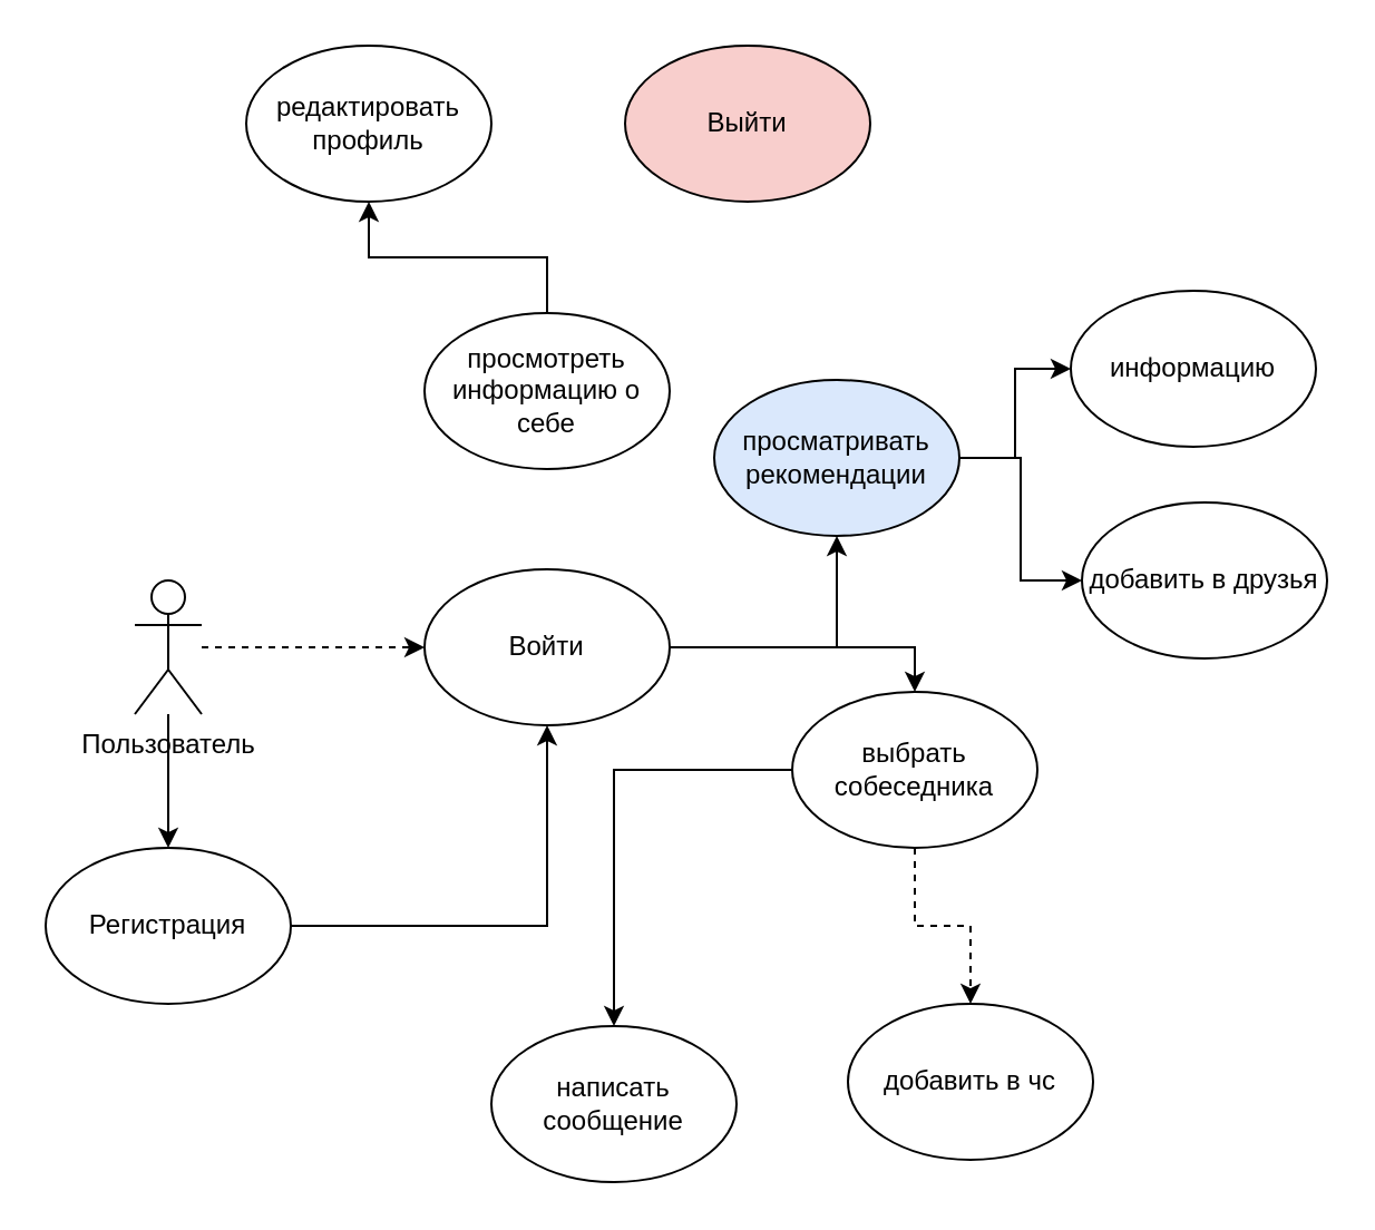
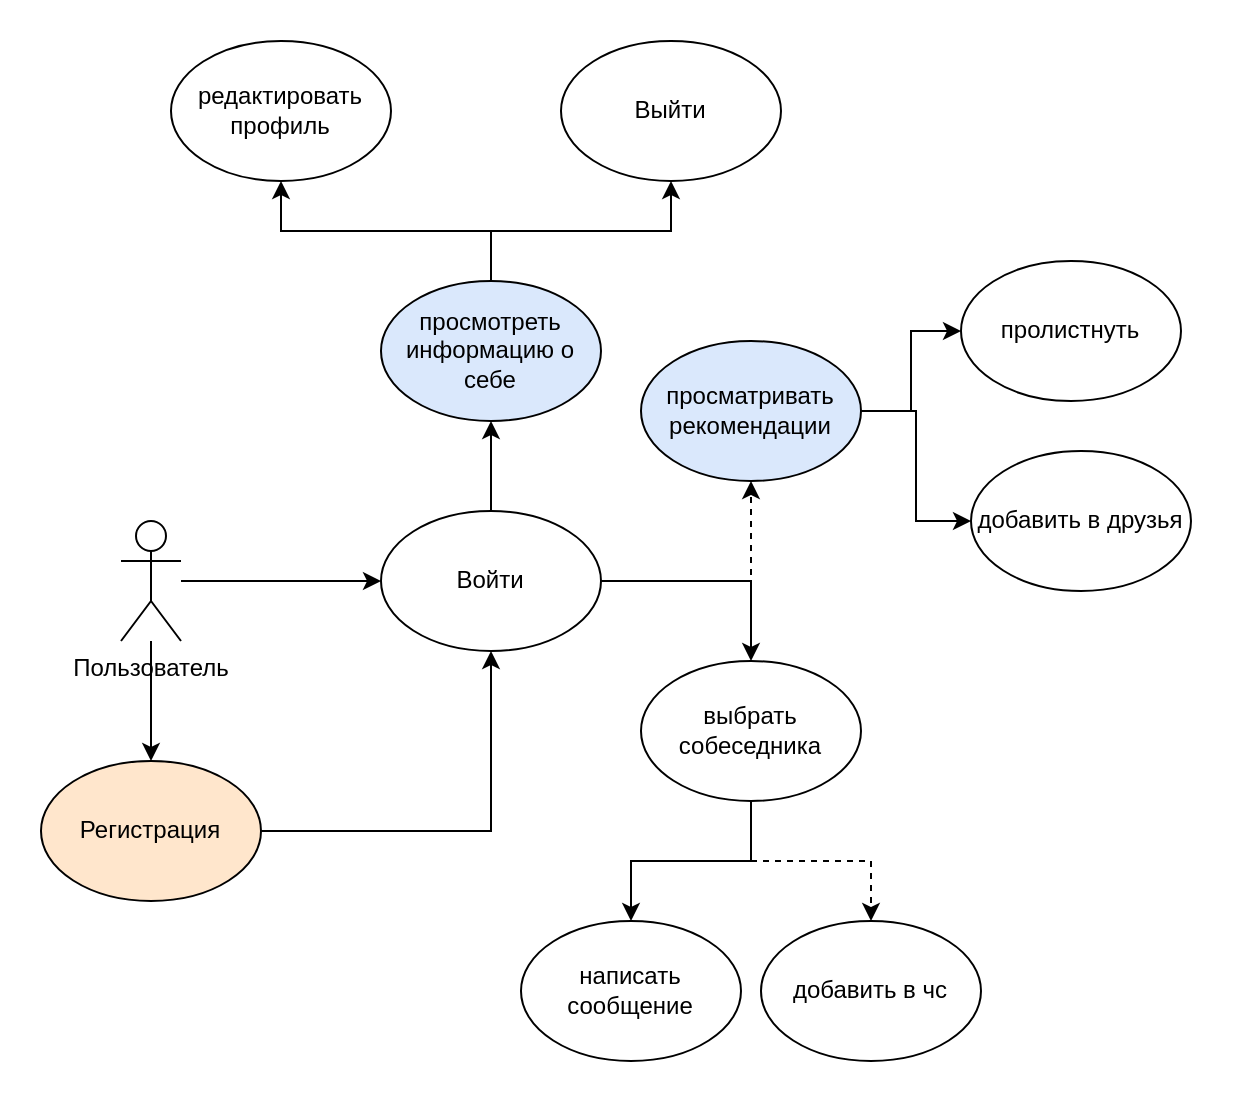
  <mxCell id="0" />
  <mxCell id="1" parent="0" />
  <mxCell id="2" style="edgeStyle=orthogonalEdgeStyle;rounded=0;orthogonalLoop=1;jettySize=auto;html=1;" edge="1" parent="1" source="4" target="10"><mxGeometry relative="1" as="geometry" /></mxCell>
- <mxCell id="3" style="edgeStyle=orthogonalEdgeStyle;rounded=0;orthogonalLoop=1;jettySize=auto;html=1;dashed=1;" edge="1" parent="1" source="4" target="8"><mxGeometry relative="1" as="geometry" /></mxCell>
+ <mxCell id="3" style="edgeStyle=orthogonalEdgeStyle;rounded=0;orthogonalLoop=1;jettySize=auto;html=1;" edge="1" parent="1" source="4" target="8"><mxGeometry relative="1" as="geometry" /></mxCell>
  <mxCell id="4" value="Пользователь&lt;br&gt;" style="shape=umlActor;verticalLabelPosition=bottom;verticalAlign=top;html=1;outlineConnect=0;" vertex="1" parent="1"><mxGeometry x="60" y="260" width="30" height="60" as="geometry" /></mxCell>
  <mxCell id="5" style="edgeStyle=orthogonalEdgeStyle;rounded=0;orthogonalLoop=1;jettySize=auto;html=1;entryX=0.5;entryY=0;entryDx=0;entryDy=0;" edge="1" parent="1" source="8" target="15"><mxGeometry relative="1" as="geometry" /></mxCell>
- <mxCell id="6" style="edgeStyle=orthogonalEdgeStyle;rounded=0;orthogonalLoop=1;jettySize=auto;html=1;" edge="1" parent="1" source="8" target="20"><mxGeometry relative="1" as="geometry" /></mxCell>
+ <mxCell id="6" style="edgeStyle=orthogonalEdgeStyle;rounded=0;orthogonalLoop=1;jettySize=auto;html=1;dashed=1;" edge="1" parent="1" source="8" target="20"><mxGeometry relative="1" as="geometry" /></mxCell>
+ <mxCell id="7" style="edgeStyle=orthogonalEdgeStyle;rounded=0;orthogonalLoop=1;jettySize=auto;html=1;entryX=0.5;entryY=1;entryDx=0;entryDy=0;" edge="1" parent="1" source="8" target="25"><mxGeometry relative="1" as="geometry" /></mxCell>
  <mxCell id="8" value="Войти" style="ellipse;whiteSpace=wrap;html=1;" vertex="1" parent="1"><mxGeometry x="190" y="255" width="110" height="70" as="geometry" /></mxCell>
  <mxCell id="9" style="edgeStyle=orthogonalEdgeStyle;rounded=0;orthogonalLoop=1;jettySize=auto;html=1;entryX=0.5;entryY=1;entryDx=0;entryDy=0;" edge="1" parent="1" source="10" target="8"><mxGeometry relative="1" as="geometry" /></mxCell>
- <mxCell id="10" value="Регистрация" style="ellipse;whiteSpace=wrap;html=1;" vertex="1" parent="1"><mxGeometry x="20" y="380" width="110" height="70" as="geometry" /></mxCell>
- <mxCell id="11" value="Выйти" style="ellipse;whiteSpace=wrap;html=1;fillColor=#f8cecc;" vertex="1" parent="1"><mxGeometry x="280" y="20" width="110" height="70" as="geometry" /></mxCell>
- <mxCell id="12" value="написать сообщение" style="ellipse;whiteSpace=wrap;html=1;" vertex="1" parent="1"><mxGeometry x="220" y="460" width="110" height="70" as="geometry" /></mxCell>
+ <mxCell id="10" value="Регистрация" style="ellipse;whiteSpace=wrap;html=1;fillColor=#ffe6cc;" vertex="1" parent="1"><mxGeometry x="20" y="380" width="110" height="70" as="geometry" /></mxCell>
+ <mxCell id="11" value="Выйти" style="ellipse;whiteSpace=wrap;html=1;" vertex="1" parent="1"><mxGeometry x="280" y="20" width="110" height="70" as="geometry" /></mxCell>
+ <mxCell id="12" value="написать сообщение" style="ellipse;whiteSpace=wrap;html=1;" vertex="1" parent="1"><mxGeometry x="260" y="460" width="110" height="70" as="geometry" /></mxCell>
  <mxCell id="13" style="edgeStyle=orthogonalEdgeStyle;rounded=0;orthogonalLoop=1;jettySize=auto;html=1;entryX=0.5;entryY=0;entryDx=0;entryDy=0;" edge="1" parent="1" source="15" target="12"><mxGeometry relative="1" as="geometry" /></mxCell>
  <mxCell id="14" style="edgeStyle=orthogonalEdgeStyle;rounded=0;orthogonalLoop=1;jettySize=auto;html=1;entryX=0.5;entryY=0;entryDx=0;entryDy=0;dashed=1;" edge="1" parent="1" source="15" target="16"><mxGeometry relative="1" as="geometry" /></mxCell>
- <mxCell id="15" value="выбрать собеседника" style="ellipse;whiteSpace=wrap;html=1;" vertex="1" parent="1"><mxGeometry x="355" y="310" width="110" height="70" as="geometry" /></mxCell>
- <mxCell id="16" value="добавить в чс" style="ellipse;whiteSpace=wrap;html=1;" vertex="1" parent="1"><mxGeometry x="380" y="450" width="110" height="70" as="geometry" /></mxCell>
- <mxCell id="17" value="редактировать профиль" style="ellipse;whiteSpace=wrap;html=1;" vertex="1" parent="1"><mxGeometry x="110" y="20" width="110" height="70" as="geometry" /></mxCell>
+ <mxCell id="15" value="выбрать собеседника" style="ellipse;whiteSpace=wrap;html=1;" vertex="1" parent="1"><mxGeometry x="320" y="330" width="110" height="70" as="geometry" /></mxCell>
+ <mxCell id="16" value="добавить в чс" style="ellipse;whiteSpace=wrap;html=1;" vertex="1" parent="1"><mxGeometry x="380" y="460" width="110" height="70" as="geometry" /></mxCell>
+ <mxCell id="17" value="редактировать профиль" style="ellipse;whiteSpace=wrap;html=1;" vertex="1" parent="1"><mxGeometry x="85" y="20" width="110" height="70" as="geometry" /></mxCell>
  <mxCell id="18" style="edgeStyle=orthogonalEdgeStyle;rounded=0;orthogonalLoop=1;jettySize=auto;html=1;entryX=0;entryY=0.5;entryDx=0;entryDy=0;" edge="1" parent="1" source="20" target="21"><mxGeometry relative="1" as="geometry" /></mxCell>
  <mxCell id="19" style="edgeStyle=orthogonalEdgeStyle;rounded=0;orthogonalLoop=1;jettySize=auto;html=1;entryX=0;entryY=0.5;entryDx=0;entryDy=0;" edge="1" parent="1" source="20" target="22"><mxGeometry relative="1" as="geometry" /></mxCell>
  <mxCell id="20" value="просматривать рекомендации" style="ellipse;whiteSpace=wrap;html=1;fillColor=#dae8fc;" vertex="1" parent="1"><mxGeometry x="320" y="170" width="110" height="70" as="geometry" /></mxCell>
  <mxCell id="21" value="добавить в друзья" style="ellipse;whiteSpace=wrap;html=1;" vertex="1" parent="1"><mxGeometry x="485" y="225" width="110" height="70" as="geometry" /></mxCell>
- <mxCell id="22" value="информацию" style="ellipse;whiteSpace=wrap;html=1;" vertex="1" parent="1"><mxGeometry x="480" y="130" width="110" height="70" as="geometry" /></mxCell>
+ <mxCell id="22" value="пролистнуть" style="ellipse;whiteSpace=wrap;html=1;" vertex="1" parent="1"><mxGeometry x="480" y="130" width="110" height="70" as="geometry" /></mxCell>
  <mxCell id="23" style="edgeStyle=orthogonalEdgeStyle;rounded=0;orthogonalLoop=1;jettySize=auto;html=1;entryX=0.5;entryY=1;entryDx=0;entryDy=0;" edge="1" parent="1" source="25" target="17"><mxGeometry relative="1" as="geometry" /></mxCell>
- <mxCell id="25" value="просмотреть информацию о себе" style="ellipse;whiteSpace=wrap;html=1;" vertex="1" parent="1"><mxGeometry x="190" y="140" width="110" height="70" as="geometry" /></mxCell>
+ <mxCell id="24" style="edgeStyle=orthogonalEdgeStyle;rounded=0;orthogonalLoop=1;jettySize=auto;html=1;" edge="1" parent="1" source="25" target="11"><mxGeometry relative="1" as="geometry" /></mxCell>
+ <mxCell id="25" value="просмотреть информацию о себе" style="ellipse;whiteSpace=wrap;html=1;fillColor=#dae8fc;" vertex="1" parent="1"><mxGeometry x="190" y="140" width="110" height="70" as="geometry" /></mxCell>
